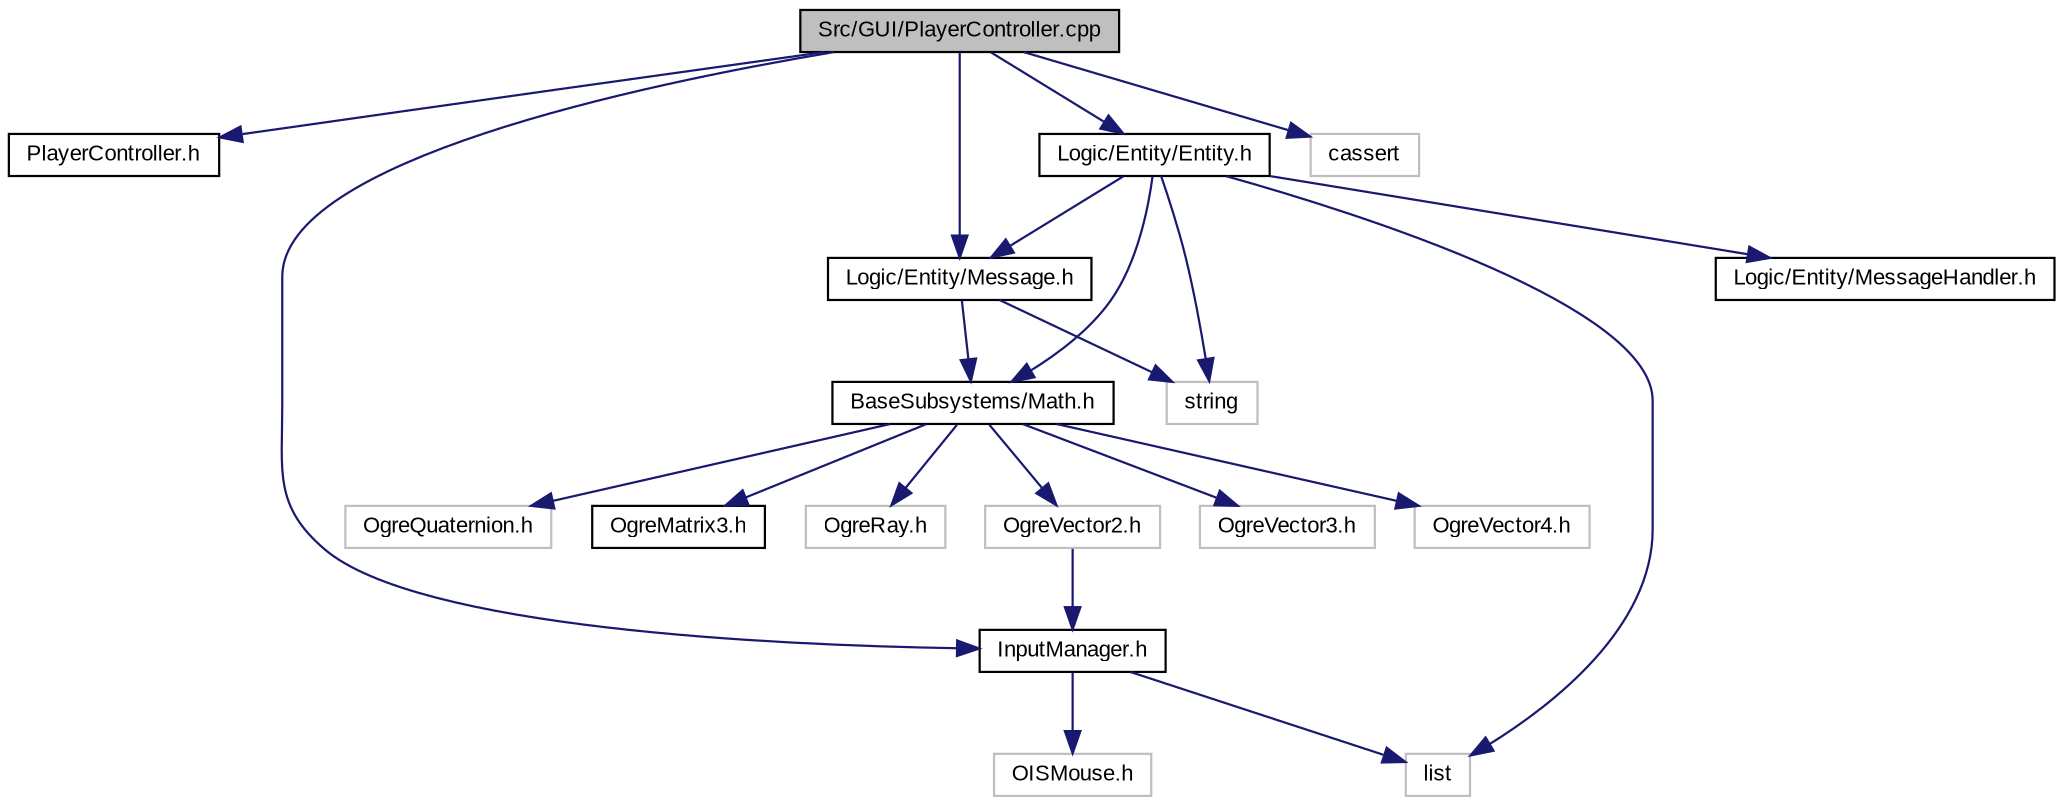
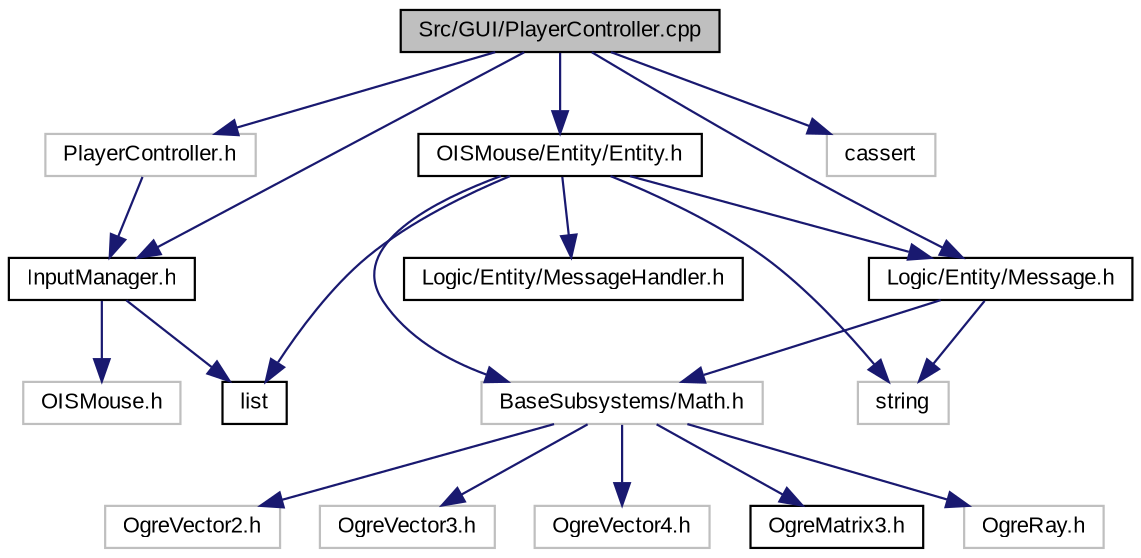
  digraph {
    fontname="Liberation Sans"
    node [color=grey75 fillcolor=white fontname="Liberation Sans" fontsize=10 shape=record style=filled]
    edge [color=midnightblue fontname="Liberation Sans" fontsize=10 labelfontname=FreeSans labelfontsize=10 style=solid]
    n1 [color=black fillcolor=grey75 fontcolor=black height=0.2 label="Src/GUI/PlayerController.cpp" width=0.4]
-   n2 [color=black height=0.2 label="PlayerController.h" width=0.4]
+   n2 [height=0.2 label="PlayerController.h" width=0.4]
    n3 [color=black height=0.2 label="InputManager.h" width=0.4]
-   n4 [color=black height=0.2 label="Logic/Entity/Entity.h" width=0.4]
+   n4 [color=black height=0.2 label="OISMouse/Entity/Entity.h" width=0.4]
    n5 [color=black height=0.2 label="Logic/Entity/Message.h" width=0.4]
    n6 [height=0.2 label=cassert width=0.4]
    n7 [height=0.2 label="OISMouse.h" width=0.4]
-   n8 [height=0.2 label=list width=0.4]
-   n9 [color=black height=0.2 label="BaseSubsystems/Math.h" width=0.4]
+   n8 [color=black height=0.2 label=list width=0.4]
+   n9 [height=0.2 label="BaseSubsystems/Math.h" width=0.4]
    n10 [color=black height=0.2 label="Logic/Entity/MessageHandler.h" width=0.4]
    n11 [height=0.2 label=string width=0.4]
    n12 [height=0.2 label="OgreVector2.h" width=0.4]
    n13 [height=0.2 label="OgreVector3.h" width=0.4]
    n14 [height=0.2 label="OgreVector4.h" width=0.4]
-   n15 [height=0.2 label="OgreQuaternion.h" width=0.4]
    n16 [color=black height=0.2 label="OgreMatrix3.h" width=0.4]
    n17 [height=0.2 label="OgreRay.h" width=0.4]
    n1 -> n2
    n1 -> n3
    n1 -> n4
    n1 -> n5
    n1 -> n6
-   n12 -> n3
+   n2 -> n3
    n3 -> n7
    n3 -> n8
    n4 -> n5
    n4 -> n8
    n4 -> n9
    n4 -> n10
    n4 -> n11
    n5 -> n9
    n5 -> n11
    n9 -> n12
    n9 -> n13
    n9 -> n14
-   n9 -> n15
    n9 -> n16
    n9 -> n17
  }
